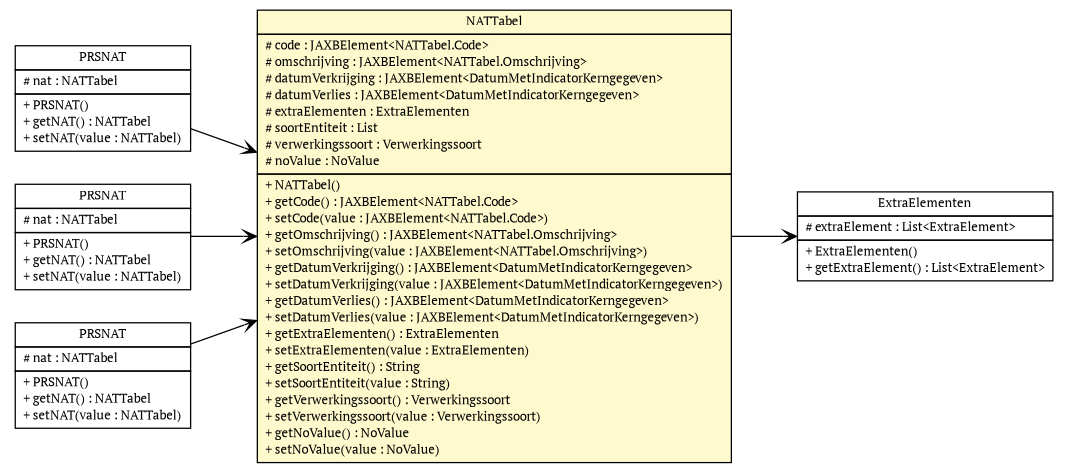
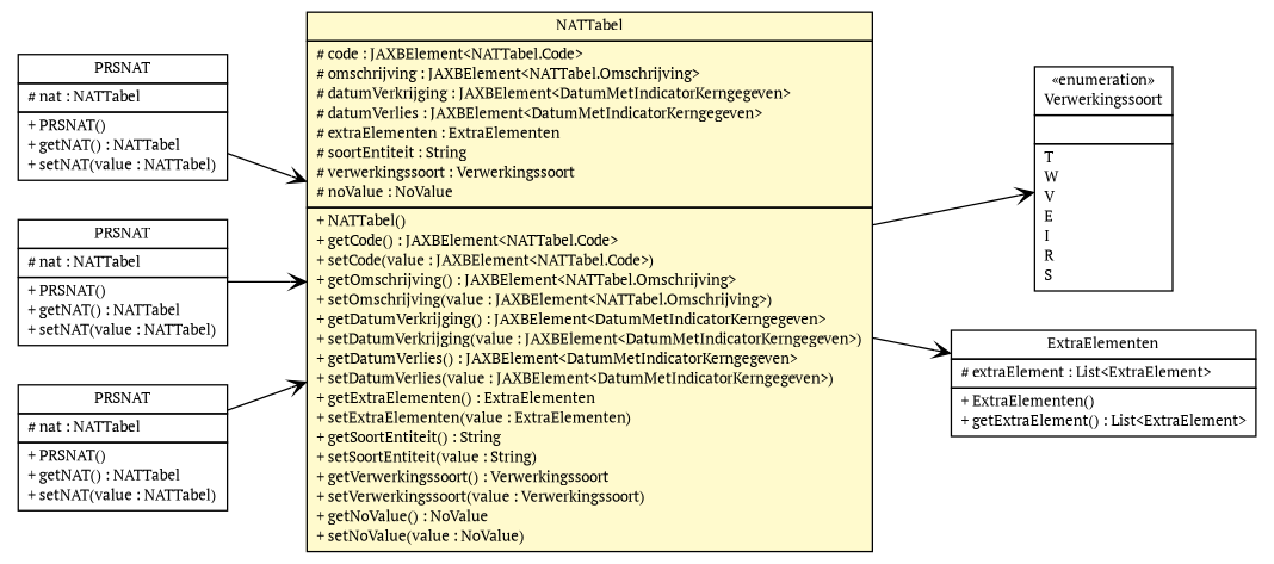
  digraph {
    fontname="PT Serif"
    nodesep=0.25
    rankdir=LR
    ranksep=0.5
    node [fontcolor=black fontname="PT Serif" fontsize=10.0 shape=plaintext]
    edge [arrowhead=open color=black fontcolor=black fontname="PT Serif" fontsize=10.0 headport=p labelfontname=Helvetica labelfontsize=10 tailport=p]
-   n1 [label=<<table title="nl.egem.stuf.sector.bg._0204.NATTabel" border="0" cellborder="1" cellspacing="0" cellpadding="2" port="p" bgcolor="lemonChiffon" href="./NATTabel.html"> 		<tr><td><table border="0" cellspacing="0" cellpadding="1"> <tr><td align="center" balign="center"> NATTabel </td></tr> 		</table></td></tr> 		<tr><td><table border="0" cellspacing="0" cellpadding="1"> <tr><td align="left" balign="left"> # code : JAXBElement&lt;NATTabel.Code&gt; </td></tr> <tr><td align="left" balign="left"> # omschrijving : JAXBElement&lt;NATTabel.Omschrijving&gt; </td></tr> <tr><td align="left" balign="left"> # datumVerkrijging : JAXBElement&lt;DatumMetIndicatorKerngegeven&gt; </td></tr> <tr><td align="left" balign="left"> # datumVerlies : JAXBElement&lt;DatumMetIndicatorKerngegeven&gt; </td></tr> <tr><td align="left" balign="left"> # extraElementen : ExtraElementen </td></tr> <tr><td align="left" balign="left"> # soortEntiteit : List </td></tr> <tr><td align="left" balign="left"> # verwerkingssoort : Verwerkingssoort </td></tr> <tr><td align="left" balign="left"> # noValue : NoValue </td></tr> 		</table></td></tr> 		<tr><td><table border="0" cellspacing="0" cellpadding="1"> <tr><td align="left" balign="left"> + NATTabel() </td></tr> <tr><td align="left" balign="left"> + getCode() : JAXBElement&lt;NATTabel.Code&gt; </td></tr> <tr><td align="left" balign="left"> + setCode(value : JAXBElement&lt;NATTabel.Code&gt;) </td></tr> <tr><td align="left" balign="left"> + getOmschrijving() : JAXBElement&lt;NATTabel.Omschrijving&gt; </td></tr> <tr><td align="left" balign="left"> + setOmschrijving(value : JAXBElement&lt;NATTabel.Omschrijving&gt;) </td></tr> <tr><td align="left" balign="left"> + getDatumVerkrijging() : JAXBElement&lt;DatumMetIndicatorKerngegeven&gt; </td></tr> <tr><td align="left" balign="left"> + setDatumVerkrijging(value : JAXBElement&lt;DatumMetIndicatorKerngegeven&gt;) </td></tr> <tr><td align="left" balign="left"> + getDatumVerlies() : JAXBElement&lt;DatumMetIndicatorKerngegeven&gt; </td></tr> <tr><td align="left" balign="left"> + setDatumVerlies(value : JAXBElement&lt;DatumMetIndicatorKerngegeven&gt;) </td></tr> <tr><td align="left" balign="left"> + getExtraElementen() : ExtraElementen </td></tr> <tr><td align="left" balign="left"> + setExtraElementen(value : ExtraElementen) </td></tr> <tr><td align="left" balign="left"> + getSoortEntiteit() : String </td></tr> <tr><td align="left" balign="left"> + setSoortEntiteit(value : String) </td></tr> <tr><td align="left" balign="left"> + getVerwerkingssoort() : Verwerkingssoort </td></tr> <tr><td align="left" balign="left"> + setVerwerkingssoort(value : Verwerkingssoort) </td></tr> <tr><td align="left" balign="left"> + getNoValue() : NoValue </td></tr> <tr><td align="left" balign="left"> + setNoValue(value : NoValue) </td></tr> 		</table></td></tr> 		</table>>]
+   n1 [label=<<table title="nl.egem.stuf.sector.bg._0204.NATTabel" border="0" cellborder="1" cellspacing="0" cellpadding="2" port="p" bgcolor="lemonChiffon" href="./NATTabel.html"> 		<tr><td><table border="0" cellspacing="0" cellpadding="1"> <tr><td align="center" balign="center"> NATTabel </td></tr> 		</table></td></tr> 		<tr><td><table border="0" cellspacing="0" cellpadding="1"> <tr><td align="left" balign="left"> # code : JAXBElement&lt;NATTabel.Code&gt; </td></tr> <tr><td align="left" balign="left"> # omschrijving : JAXBElement&lt;NATTabel.Omschrijving&gt; </td></tr> <tr><td align="left" balign="left"> # datumVerkrijging : JAXBElement&lt;DatumMetIndicatorKerngegeven&gt; </td></tr> <tr><td align="left" balign="left"> # datumVerlies : JAXBElement&lt;DatumMetIndicatorKerngegeven&gt; </td></tr> <tr><td align="left" balign="left"> # extraElementen : ExtraElementen </td></tr> <tr><td align="left" balign="left"> # soortEntiteit : String </td></tr> <tr><td align="left" balign="left"> # verwerkingssoort : Verwerkingssoort </td></tr> <tr><td align="left" balign="left"> # noValue : NoValue </td></tr> 		</table></td></tr> 		<tr><td><table border="0" cellspacing="0" cellpadding="1"> <tr><td align="left" balign="left"> + NATTabel() </td></tr> <tr><td align="left" balign="left"> + getCode() : JAXBElement&lt;NATTabel.Code&gt; </td></tr> <tr><td align="left" balign="left"> + setCode(value : JAXBElement&lt;NATTabel.Code&gt;) </td></tr> <tr><td align="left" balign="left"> + getOmschrijving() : JAXBElement&lt;NATTabel.Omschrijving&gt; </td></tr> <tr><td align="left" balign="left"> + setOmschrijving(value : JAXBElement&lt;NATTabel.Omschrijving&gt;) </td></tr> <tr><td align="left" balign="left"> + getDatumVerkrijging() : JAXBElement&lt;DatumMetIndicatorKerngegeven&gt; </td></tr> <tr><td align="left" balign="left"> + setDatumVerkrijging(value : JAXBElement&lt;DatumMetIndicatorKerngegeven&gt;) </td></tr> <tr><td align="left" balign="left"> + getDatumVerlies() : JAXBElement&lt;DatumMetIndicatorKerngegeven&gt; </td></tr> <tr><td align="left" balign="left"> + setDatumVerlies(value : JAXBElement&lt;DatumMetIndicatorKerngegeven&gt;) </td></tr> <tr><td align="left" balign="left"> + getExtraElementen() : ExtraElementen </td></tr> <tr><td align="left" balign="left"> + setExtraElementen(value : ExtraElementen) </td></tr> <tr><td align="left" balign="left"> + getSoortEntiteit() : String </td></tr> <tr><td align="left" balign="left"> + setSoortEntiteit(value : String) </td></tr> <tr><td align="left" balign="left"> + getVerwerkingssoort() : Verwerkingssoort </td></tr> <tr><td align="left" balign="left"> + setVerwerkingssoort(value : Verwerkingssoort) </td></tr> <tr><td align="left" balign="left"> + getNoValue() : NoValue </td></tr> <tr><td align="left" balign="left"> + setNoValue(value : NoValue) </td></tr> 		</table></td></tr> 		</table>>]
+   n2 [label=<<table title="nl.egem.stuf.stuf0204.Verwerkingssoort" border="0" cellborder="1" cellspacing="0" cellpadding="2" port="p" href="../../../stuf0204/Verwerkingssoort.html"> 		<tr><td><table border="0" cellspacing="0" cellpadding="1"> <tr><td align="center" balign="center"> &#171;enumeration&#187; </td></tr> <tr><td align="center" balign="center"> Verwerkingssoort </td></tr> 		</table></td></tr> 		<tr><td><table border="0" cellspacing="0" cellpadding="1"> <tr><td align="left" balign="left">  </td></tr> 		</table></td></tr> 		<tr><td><table border="0" cellspacing="0" cellpadding="1"> <tr><td align="left" balign="left"> T </td></tr> <tr><td align="left" balign="left"> W </td></tr> <tr><td align="left" balign="left"> V </td></tr> <tr><td align="left" balign="left"> E </td></tr> <tr><td align="left" balign="left"> I </td></tr> <tr><td align="left" balign="left"> R </td></tr> <tr><td align="left" balign="left"> S </td></tr> 		</table></td></tr> 		</table>>]
    n3 [label=<<table title="nl.egem.stuf.stuf0204.ExtraElementen" border="0" cellborder="1" cellspacing="0" cellpadding="2" port="p" href="../../../stuf0204/ExtraElementen.html"> 		<tr><td><table border="0" cellspacing="0" cellpadding="1"> <tr><td align="center" balign="center"> ExtraElementen </td></tr> 		</table></td></tr> 		<tr><td><table border="0" cellspacing="0" cellpadding="1"> <tr><td align="left" balign="left"> # extraElement : List&lt;ExtraElement&gt; </td></tr> 		</table></td></tr> 		<tr><td><table border="0" cellspacing="0" cellpadding="1"> <tr><td align="left" balign="left"> + ExtraElementen() </td></tr> <tr><td align="left" balign="left"> + getExtraElement() : List&lt;ExtraElement&gt; </td></tr> 		</table></td></tr> 		</table>>]
    n4 [label=<<table title="nl.egem.stuf.sector.bg._0204.PRSAntwoord.PRSNAT" border="0" cellborder="1" cellspacing="0" cellpadding="2" port="p" href="./PRSAntwoord.PRSNAT.html"> 		<tr><td><table border="0" cellspacing="0" cellpadding="1"> <tr><td align="center" balign="center"> PRSNAT </td></tr> 		</table></td></tr> 		<tr><td><table border="0" cellspacing="0" cellpadding="1"> <tr><td align="left" balign="left"> # nat : NATTabel </td></tr> 		</table></td></tr> 		<tr><td><table border="0" cellspacing="0" cellpadding="1"> <tr><td align="left" balign="left"> + PRSNAT() </td></tr> <tr><td align="left" balign="left"> + getNAT() : NATTabel </td></tr> <tr><td align="left" balign="left"> + setNAT(value : NATTabel) </td></tr> 		</table></td></tr> 		</table>>]
    n5 [label=<<table title="nl.egem.stuf.sector.bg._0204.PRSVraag.PRSNAT" border="0" cellborder="1" cellspacing="0" cellpadding="2" port="p" href="./PRSVraag.PRSNAT.html"> 		<tr><td><table border="0" cellspacing="0" cellpadding="1"> <tr><td align="center" balign="center"> PRSNAT </td></tr> 		</table></td></tr> 		<tr><td><table border="0" cellspacing="0" cellpadding="1"> <tr><td align="left" balign="left"> # nat : NATTabel </td></tr> 		</table></td></tr> 		<tr><td><table border="0" cellspacing="0" cellpadding="1"> <tr><td align="left" balign="left"> + PRSNAT() </td></tr> <tr><td align="left" balign="left"> + getNAT() : NATTabel </td></tr> <tr><td align="left" balign="left"> + setNAT(value : NATTabel) </td></tr> 		</table></td></tr> 		</table>>]
    n6 [label=<<table title="nl.egem.stuf.sector.bg._0204.PRSKennisgeving.PRSNAT" border="0" cellborder="1" cellspacing="0" cellpadding="2" port="p" href="./PRSKennisgeving.PRSNAT.html"> 		<tr><td><table border="0" cellspacing="0" cellpadding="1"> <tr><td align="center" balign="center"> PRSNAT </td></tr> 		</table></td></tr> 		<tr><td><table border="0" cellspacing="0" cellpadding="1"> <tr><td align="left" balign="left"> # nat : NATTabel </td></tr> 		</table></td></tr> 		<tr><td><table border="0" cellspacing="0" cellpadding="1"> <tr><td align="left" balign="left"> + PRSNAT() </td></tr> <tr><td align="left" balign="left"> + getNAT() : NATTabel </td></tr> <tr><td align="left" balign="left"> + setNAT(value : NATTabel) </td></tr> 		</table></td></tr> 		</table>>]
+   n1 -> n2
    n1 -> n3
    n4 -> n1
    n5 -> n1
    n6 -> n1
  }
